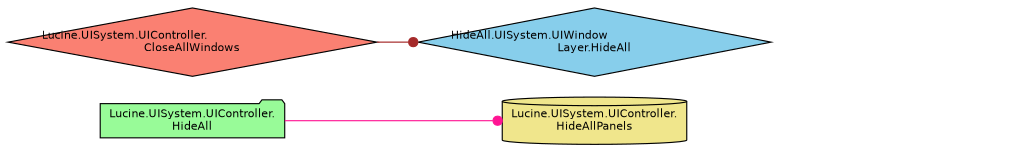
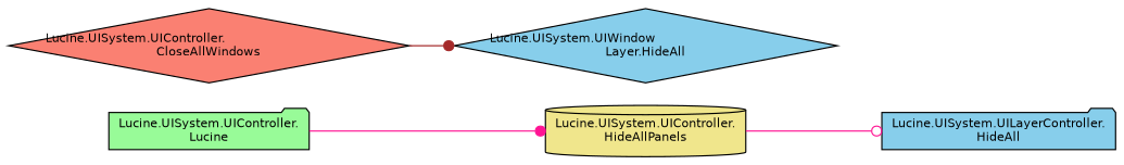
  digraph {
    rankdir=LR
    node [color=black fillcolor=skyblue fontname=Helvetica fontsize=10 shape=folder style=filled]
    edge [arrowhead=dot color=deeppink fontname=Helvetica fontsize=10 labelfontname=Helvetica labelfontsize=10 style=solid]
-   n1 [fillcolor=palegreen fontcolor=black height=0.2 label="Lucine.UISystem.UIController.\lHideAll" width=0.4]
+   n1 [fillcolor=palegreen fontcolor=black height=0.2 label="Lucine.UISystem.UIController.\lLucine" width=0.4]
    n2 [fillcolor=khaki height=0.2 label="Lucine.UISystem.UIController.\lHideAllPanels" shape=cylinder width=0.4]
    n3 [fillcolor=salmon height=0.2 label="Lucine.UISystem.UIController.\lCloseAllWindows" shape=diamond width=0.4]
-   n4 [height=0.2 label="HideAll.UISystem.UIWindow\lLayer.HideAll" shape=diamond width=0.4]
+   n4 [height=0.2 label="Lucine.UISystem.UIWindow\lLayer.HideAll" shape=diamond width=0.4]
+   n5 [height=0.2 label="Lucine.UISystem.UILayerController.\lHideAll" width=0.4]
    n1 -> n2
+   n2 -> n5 [arrowhead=odot]
    n3 -> n4 [color=brown]
  }
